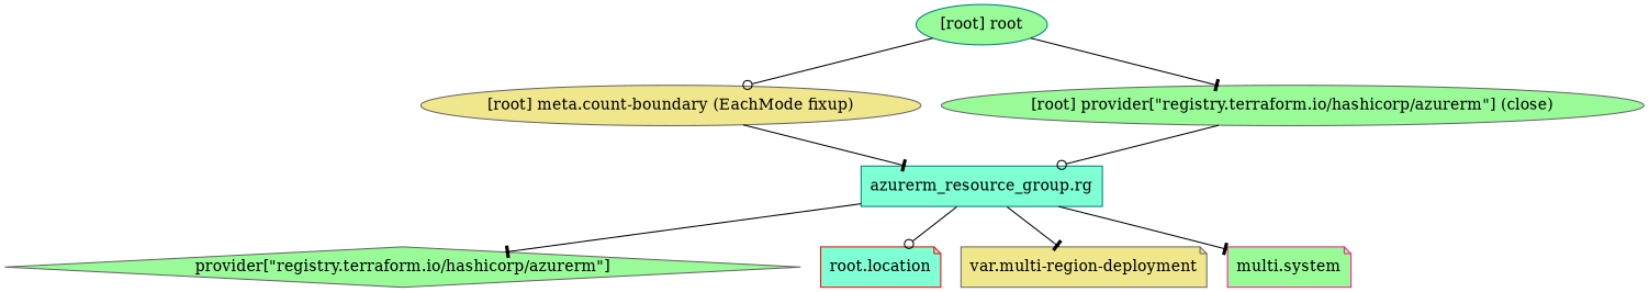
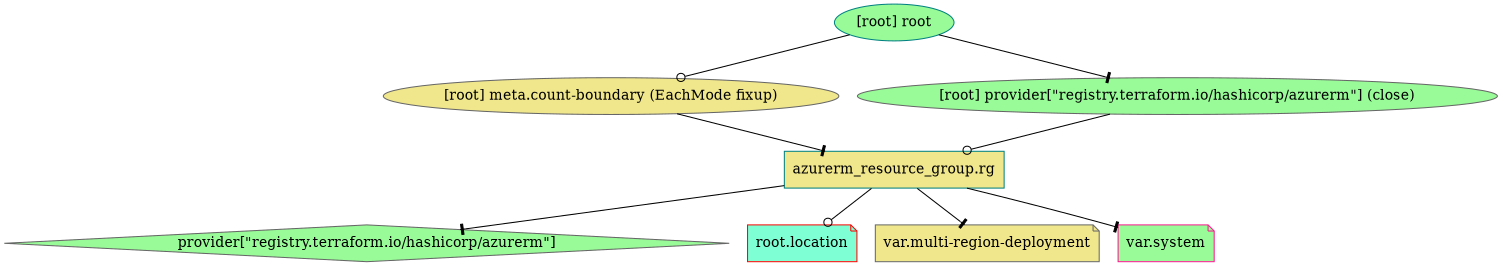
  digraph {
    compound=true
    newrank=true
    node [color=gray40 fillcolor=palegreen style=filled]
    edge [arrowhead=tee]
-   n1 [color=teal fillcolor=aquamarine label="azurerm_resource_group.rg" shape=box]
+   n1 [color=teal fillcolor=khaki label="azurerm_resource_group.rg" shape=box]
    n2 [label="provider[\"registry.terraform.io/hashicorp/azurerm\"]" shape=diamond]
    n3 [color=red fillcolor=aquamarine label="root.location" shape=note]
    n4 [fillcolor=khaki label="var.multi-region-deployment" shape=note]
-   n5 [color=deeppink label="multi.system" shape=note]
+   n5 [color=deeppink label="var.system" shape=note]
    "[root] meta.count-boundary (EachMode fixup)" [fillcolor=khaki]
    "[root] provider[\"registry.terraform.io/hashicorp/azurerm\"] (close)"
    "[root] root" [color=teal]
    subgraph sub_1 {
      n1
      n2
      n3
      n4
      n5
      "[root] meta.count-boundary (EachMode fixup)"
      "[root] provider[\"registry.terraform.io/hashicorp/azurerm\"] (close)"
      "[root] root"
    }
    n1 -> n2
    n1 -> n3 [arrowhead=odot]
    n1 -> n4
    n1 -> n5
    "[root] meta.count-boundary (EachMode fixup)" -> n1
    "[root] provider[\"registry.terraform.io/hashicorp/azurerm\"] (close)" -> n1 [arrowhead=odot]
    "[root] root" -> "[root] meta.count-boundary (EachMode fixup)" [arrowhead=odot]
    "[root] root" -> "[root] provider[\"registry.terraform.io/hashicorp/azurerm\"] (close)"
  }
